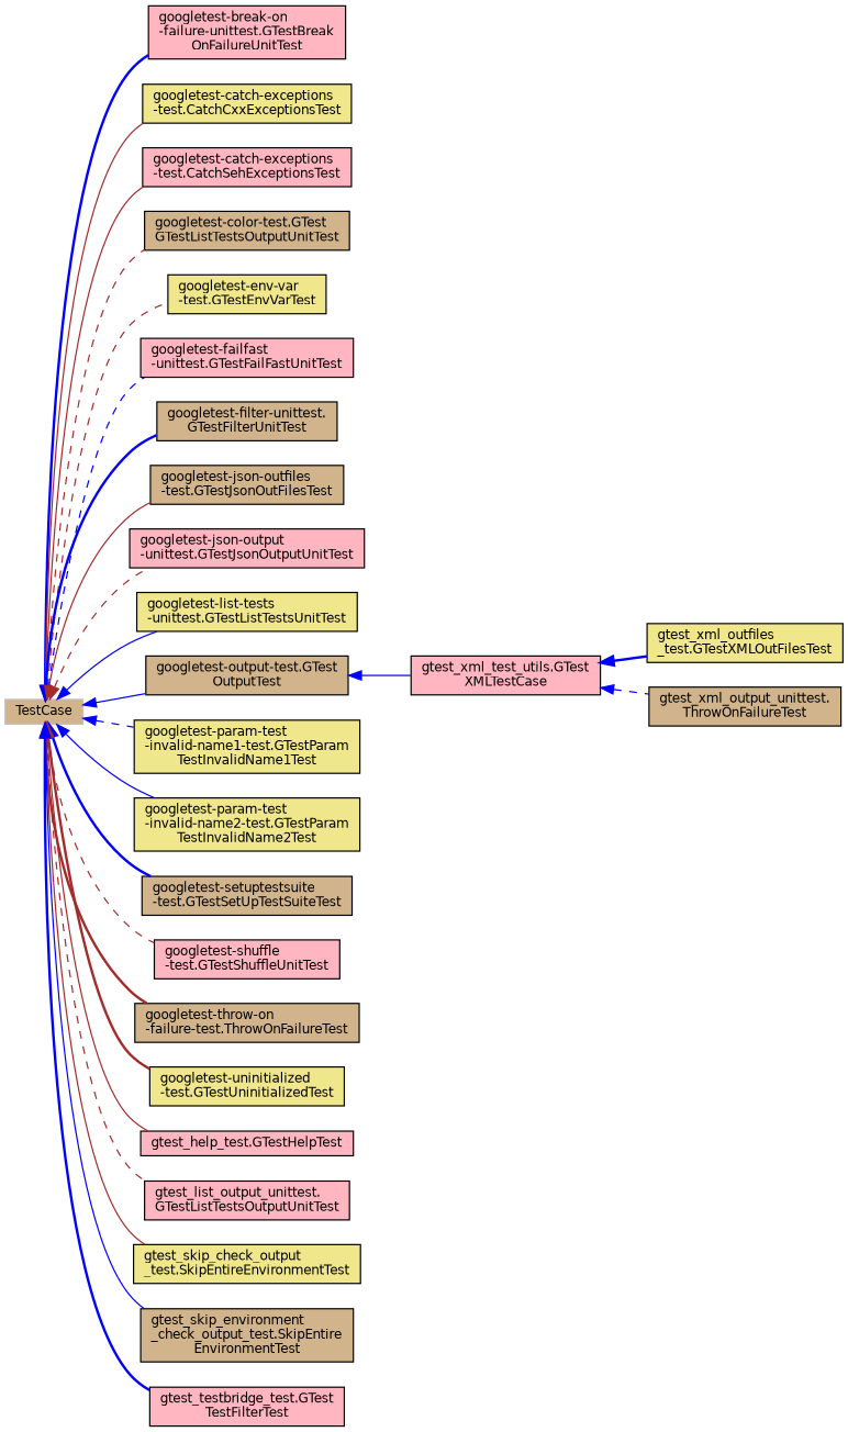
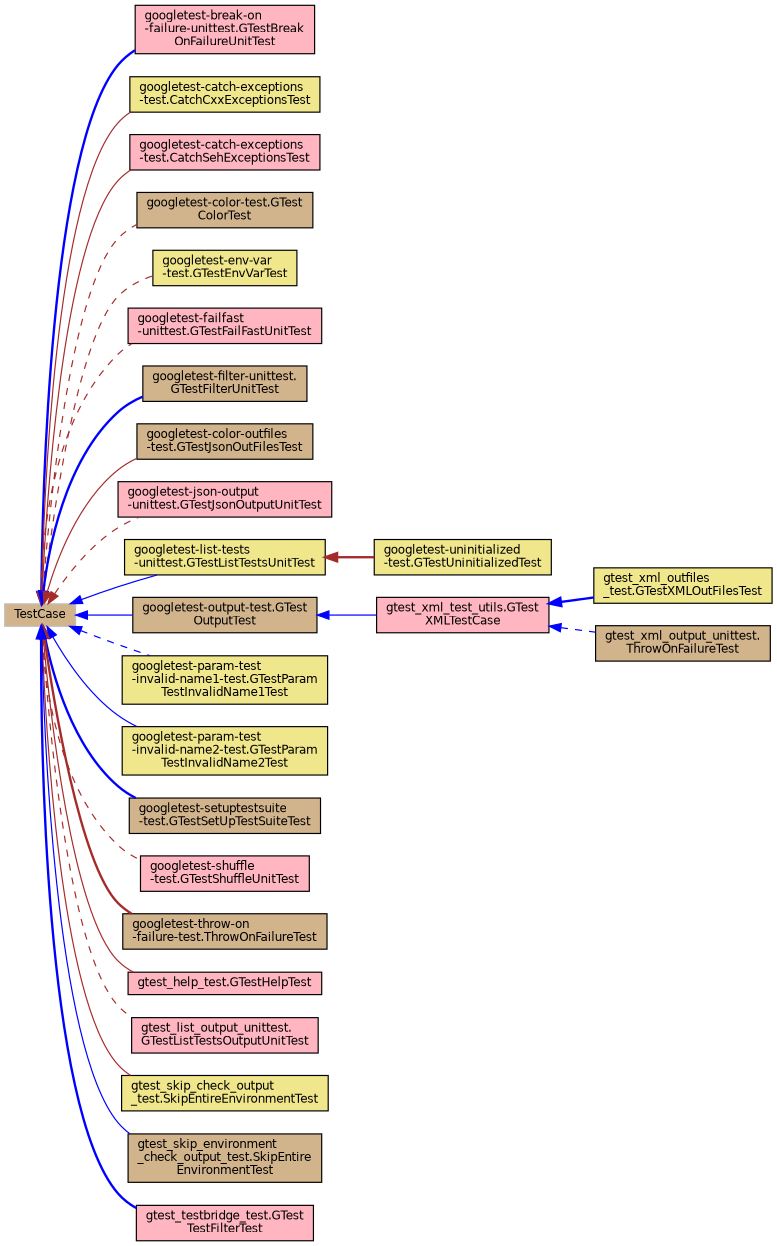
  digraph {
    rankdir=LR
    node [color=black fillcolor=tan fontname=Helvetica fontsize=10 shape=record style=filled]
    edge [color=brown dir=back fontname=Helvetica fontsize=10 labelfontname=Helvetica labelfontsize=10 style=solid]
    n1 [color=grey75 height=0.2 label=TestCase width=0.4]
    n2 [fillcolor=lightpink height=0.2 label="googletest-break-on\l-failure-unittest.GTestBreak\lOnFailureUnitTest" width=0.4]
    n3 [fillcolor=khaki height=0.2 label="googletest-catch-exceptions\l-test.CatchCxxExceptionsTest" width=0.4]
    n4 [fillcolor=lightpink height=0.2 label="googletest-catch-exceptions\l-test.CatchSehExceptionsTest" width=0.4]
-   n5 [height=0.2 label="googletest-color-test.GTest\lGTestListTestsOutputUnitTest" width=0.4]
+   n5 [height=0.2 label="googletest-color-test.GTest\lColorTest" width=0.4]
    n6 [fillcolor=khaki height=0.2 label="googletest-env-var\l-test.GTestEnvVarTest" width=0.4]
    n7 [fillcolor=lightpink height=0.2 label="googletest-failfast\l-unittest.GTestFailFastUnitTest" width=0.4]
    n8 [height=0.2 label="googletest-filter-unittest.\lGTestFilterUnitTest" width=0.4]
-   n9 [height=0.2 label="googletest-json-outfiles\l-test.GTestJsonOutFilesTest" width=0.4]
+   n9 [height=0.2 label="googletest-color-outfiles\l-test.GTestJsonOutFilesTest" width=0.4]
    n10 [fillcolor=lightpink height=0.2 label="googletest-json-output\l-unittest.GTestJsonOutputUnitTest" width=0.4]
    n11 [fillcolor=khaki height=0.2 label="googletest-list-tests\l-unittest.GTestListTestsUnitTest" width=0.4]
    n12 [height=0.2 label="googletest-output-test.GTest\lOutputTest" width=0.4]
    n13 [fillcolor=khaki height=0.2 label="googletest-param-test\l-invalid-name1-test.GTestParam\lTestInvalidName1Test" width=0.4]
    n14 [fillcolor=khaki height=0.2 label="googletest-param-test\l-invalid-name2-test.GTestParam\lTestInvalidName2Test" width=0.4]
    n15 [height=0.2 label="googletest-setuptestsuite\l-test.GTestSetUpTestSuiteTest" width=0.4]
    n16 [fillcolor=lightpink height=0.2 label="googletest-shuffle\l-test.GTestShuffleUnitTest" width=0.4]
    n17 [height=0.2 label="googletest-throw-on\l-failure-test.ThrowOnFailureTest" width=0.4]
    n18 [fillcolor=khaki height=0.2 label="googletest-uninitialized\l-test.GTestUninitializedTest" width=0.4]
    n19 [fillcolor=lightpink height=0.2 label="gtest_help_test.GTestHelpTest" width=0.4]
    n20 [fillcolor=lightpink height=0.2 label="gtest_list_output_unittest.\lGTestListTestsOutputUnitTest" width=0.4]
    n21 [fillcolor=khaki height=0.2 label="gtest_skip_check_output\l_test.SkipEntireEnvironmentTest" width=0.4]
    n22 [height=0.2 label="gtest_skip_environment\l_check_output_test.SkipEntire\lEnvironmentTest" width=0.4]
    n23 [fillcolor=lightpink height=0.2 label="gtest_testbridge_test.GTest\lTestFilterTest" width=0.4]
    n24 [fillcolor=lightpink height=0.2 label="gtest_xml_test_utils.GTest\lXMLTestCase" width=0.4]
    n25 [fillcolor=khaki height=0.2 label="gtest_xml_outfiles\l_test.GTestXMLOutFilesTest" width=0.4]
    n26 [height=0.2 label="gtest_xml_output_unittest.\lThrowOnFailureTest" width=0.4]
    n1 -> n2 [color=blue style=bold]
    n1 -> n3
    n1 -> n4
    n1 -> n5 [style=dashed]
    n1 -> n6 [style=dashed]
-   n1 -> n7 [color=blue style=dashed]
+   n1 -> n7 [style=dashed]
    n1 -> n8 [color=blue style=bold]
    n1 -> n9
    n1 -> n10 [style=dashed]
    n1 -> n11 [color=blue]
    n1 -> n12 [color=blue]
    n1 -> n13 [color=blue style=dashed]
    n1 -> n14 [color=blue]
    n1 -> n15 [color=blue style=bold]
    n1 -> n16 [style=dashed]
    n1 -> n17 [style=bold]
-   n1 -> n18 [style=bold]
+   n11 -> n18 [style=bold]
    n1 -> n19
    n1 -> n20 [style=dashed]
    n1 -> n21
    n1 -> n22 [color=blue]
    n1 -> n23 [color=blue style=bold]
    n12 -> n24 [color=blue]
    n24 -> n25 [color=blue style=bold]
    n24 -> n26 [color=blue style=dashed]
  }
